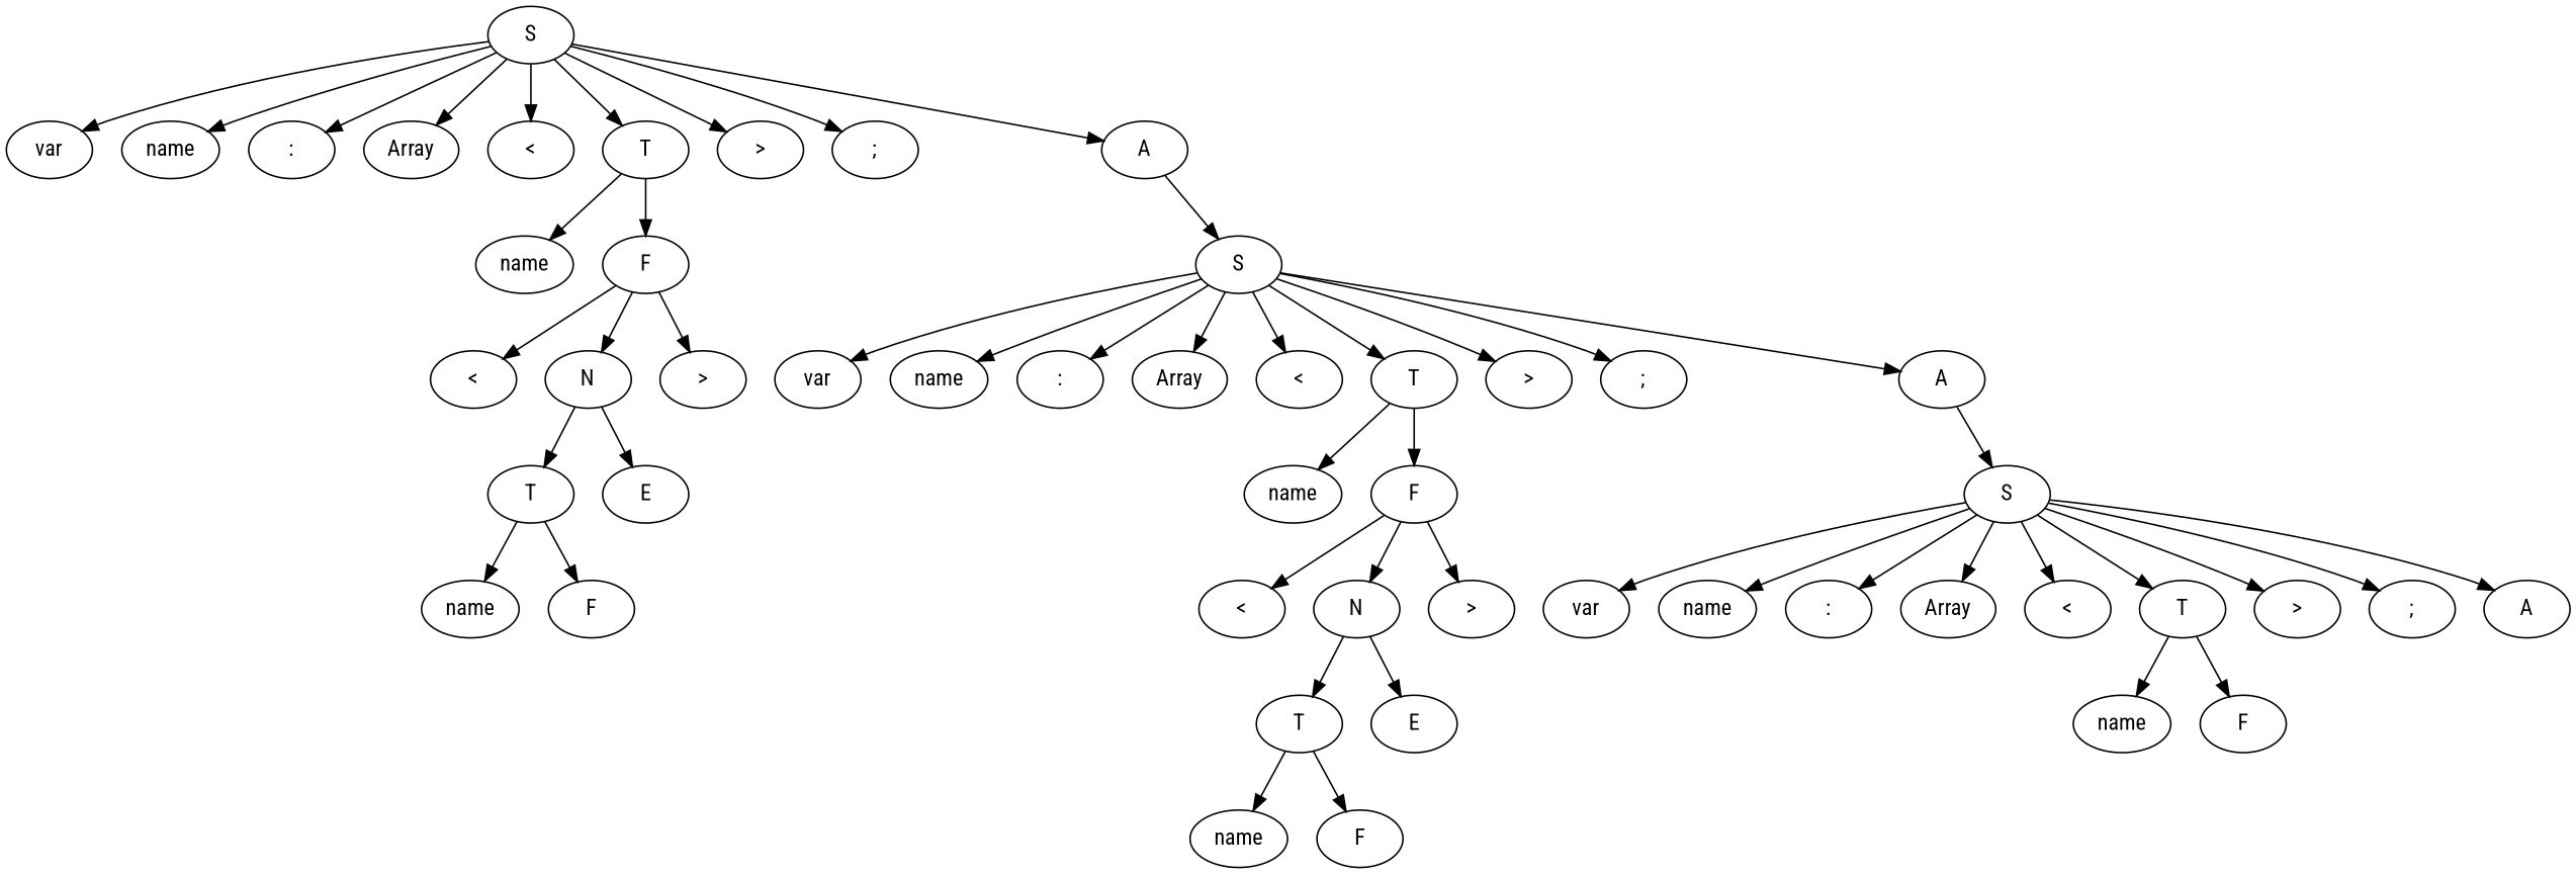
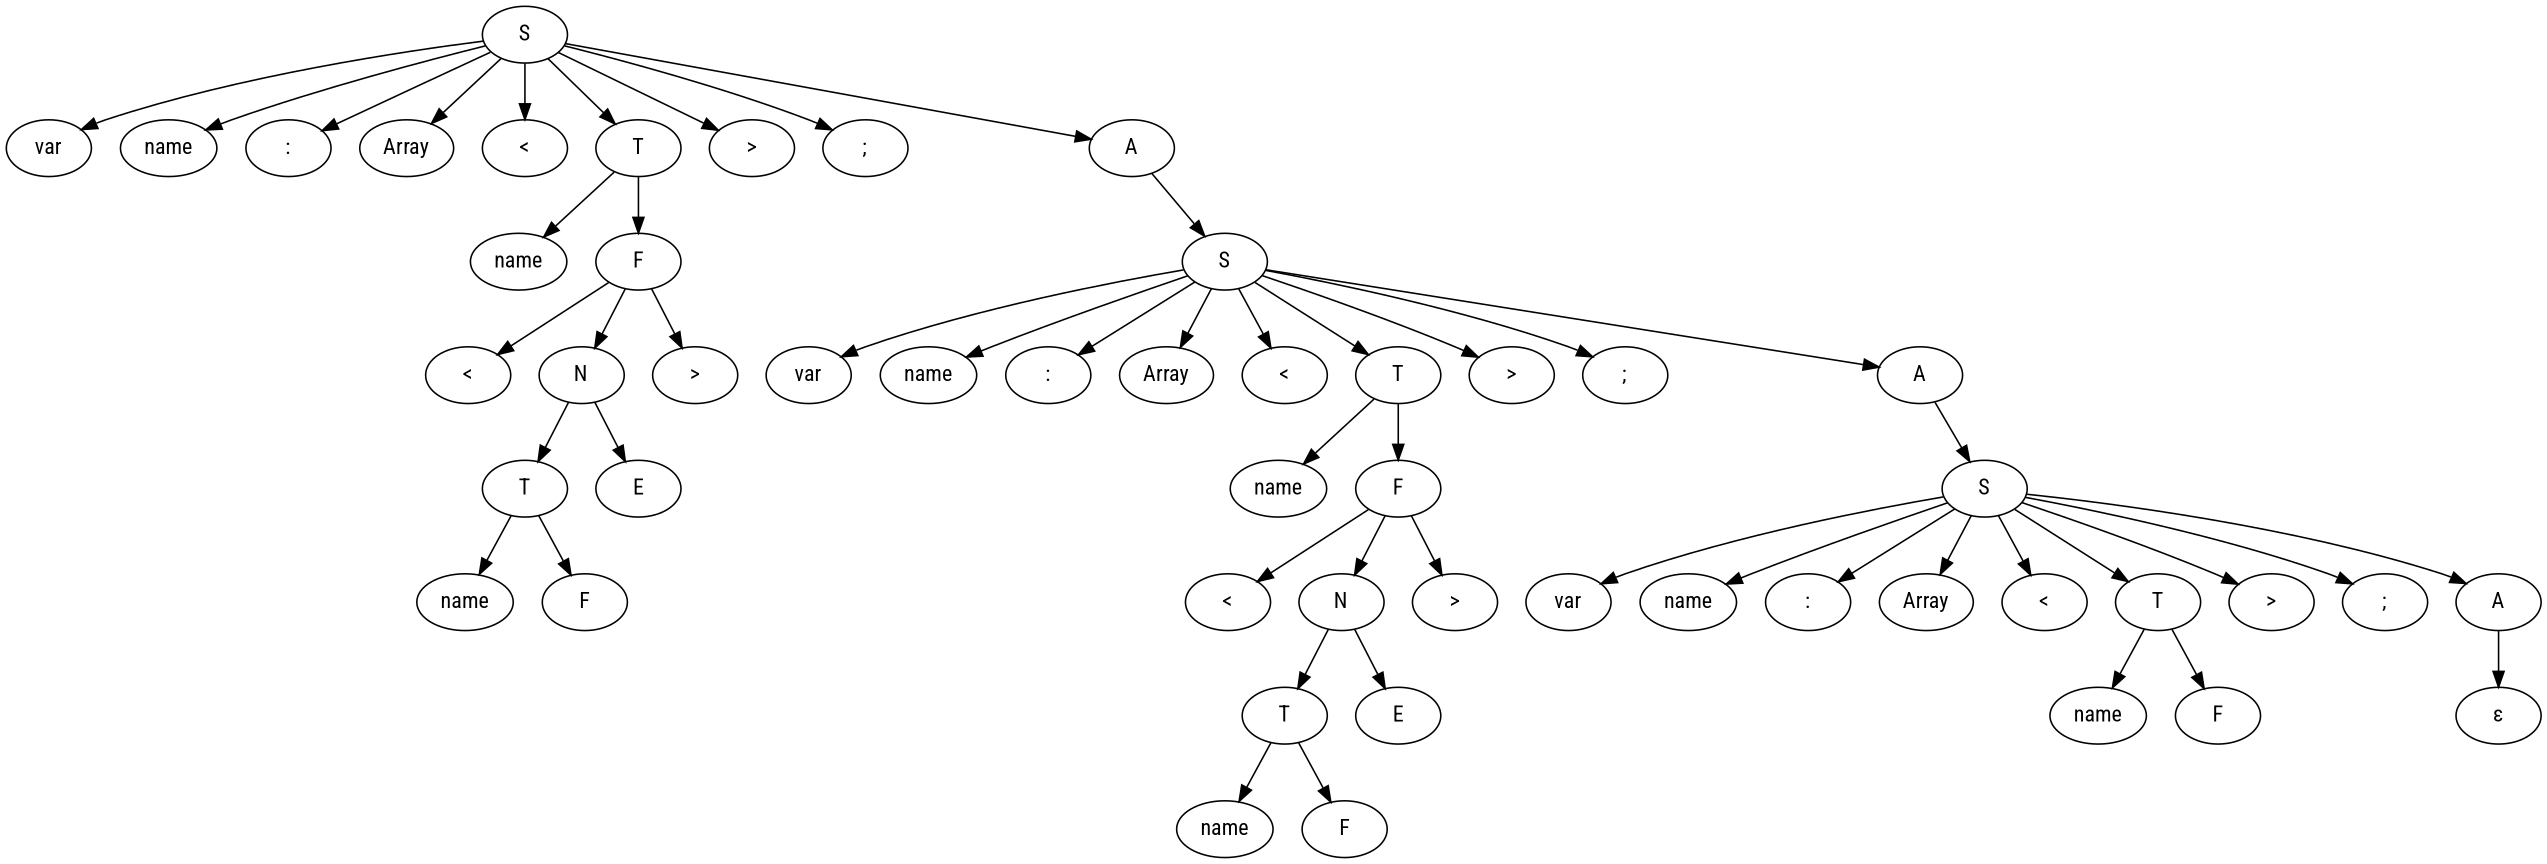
  digraph {
    fontname="Roboto Condensed"
    node [fontname="Roboto Condensed"]
    edge [fontname="Roboto Condensed"]
    n1 [label=S]
    n2 [label=var]
    n3 [label=name]
    n4 [label=":"]
    n5 [label=Array]
    n6 [label="<"]
    n7 [label=T]
    n8 [label=">"]
    n9 [label=";"]
    n10 [label=A]
    n11 [label=name]
    n12 [label=F]
    n13 [label="<"]
    n14 [label=N]
    n15 [label=">"]
    n16 [label=T]
    n17 [label=E]
    n18 [label=name]
    n19 [label=F]
    n20 [label=S]
    n21 [label=var]
    n22 [label=name]
    n23 [label=":"]
    n24 [label=Array]
    n25 [label="<"]
    n26 [label=T]
    n27 [label=">"]
    n28 [label=";"]
    n29 [label=A]
    n30 [label=name]
    n31 [label=F]
    n32 [label="<"]
    n33 [label=N]
    n34 [label=">"]
    n35 [label=T]
    n36 [label=E]
    n37 [label=name]
    n38 [label=F]
    n39 [label=S]
    n40 [label=var]
    n41 [label=name]
    n42 [label=":"]
    n43 [label=Array]
    n44 [label="<"]
    n45 [label=T]
    n46 [label=">"]
    n47 [label=";"]
    n48 [label=A]
    n49 [label=name]
    n50 [label=F]
+   n51 [label="ε"]
    n1 -> n2
    n1 -> n3
    n1 -> n4
    n1 -> n5
    n1 -> n6
    n1 -> n7
    n1 -> n8
    n1 -> n9
    n1 -> n10
    n7 -> n11
    n7 -> n12
    n10 -> n20
    n12 -> n13
    n12 -> n14
    n12 -> n15
    n14 -> n16
    n14 -> n17
    n16 -> n18
    n16 -> n19
    n20 -> n21
    n20 -> n22
    n20 -> n23
    n20 -> n24
    n20 -> n25
    n20 -> n26
    n20 -> n27
    n20 -> n28
    n20 -> n29
    n26 -> n30
    n26 -> n31
    n29 -> n39
    n31 -> n32
    n31 -> n33
    n31 -> n34
    n33 -> n35
    n33 -> n36
    n35 -> n37
    n35 -> n38
    n39 -> n40
    n39 -> n41
    n39 -> n42
    n39 -> n43
    n39 -> n44
    n39 -> n45
    n39 -> n46
    n39 -> n47
    n39 -> n48
    n45 -> n49
    n45 -> n50
+   n48 -> n51
  }
